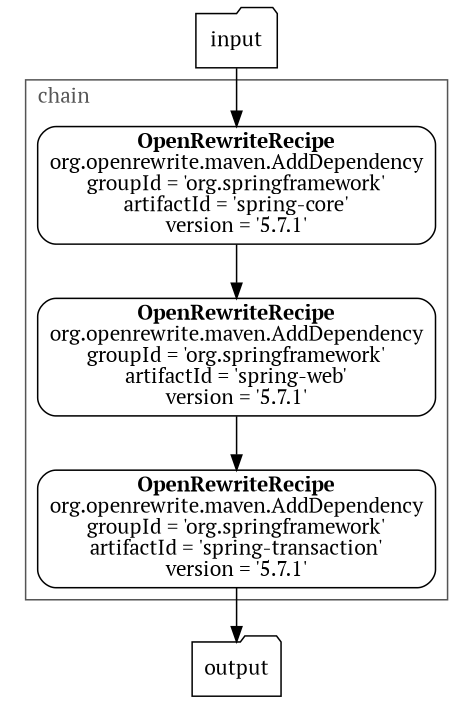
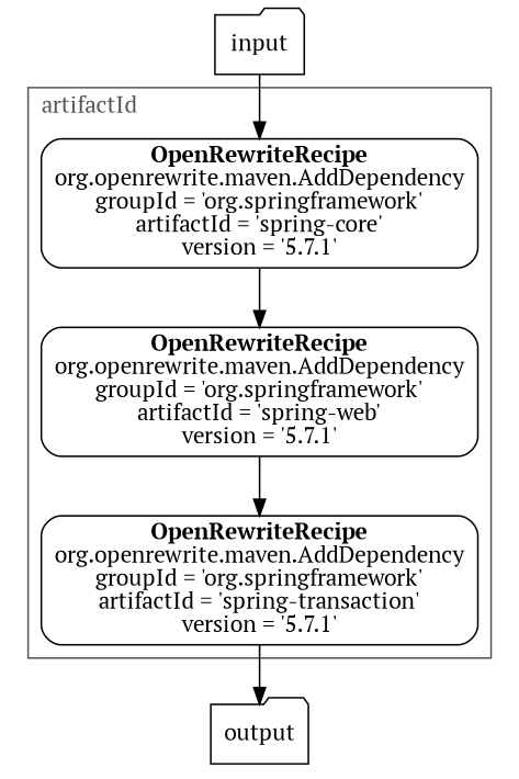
  digraph {
    labeljust=l
    rankdir=TB
    fontname="PT Serif"
    node [shape=rect style=rounded fontname="PT Serif"]
    edge [fontname="PT Serif"]
    n1 [label=<<b>OpenRewriteRecipe</b><br/>org.openrewrite.maven.AddDependency<br/>groupId = 'org.springframework'<br/>artifactId = 'spring-core'<br/>version = '5.7.1'>]
    n2 [label=<<b>OpenRewriteRecipe</b><br/>org.openrewrite.maven.AddDependency<br/>groupId = 'org.springframework'<br/>artifactId = 'spring-web'<br/>version = '5.7.1'>]
    n3 [label=<<b>OpenRewriteRecipe</b><br/>org.openrewrite.maven.AddDependency<br/>groupId = 'org.springframework'<br/>artifactId = 'spring-transaction'<br/>version = '5.7.1'>]
    n4 [label=input shape=folder]
    n5 [label=output shape=folder]
    subgraph cluster_1 {
      color="#555555"
      fontcolor="#555555"
-     label=chain
+     label=artifactId
      n1
      n2
      n3
    }
    n1 -> n2
    n2 -> n3
    n3 -> n5
    n4 -> n1
  }
